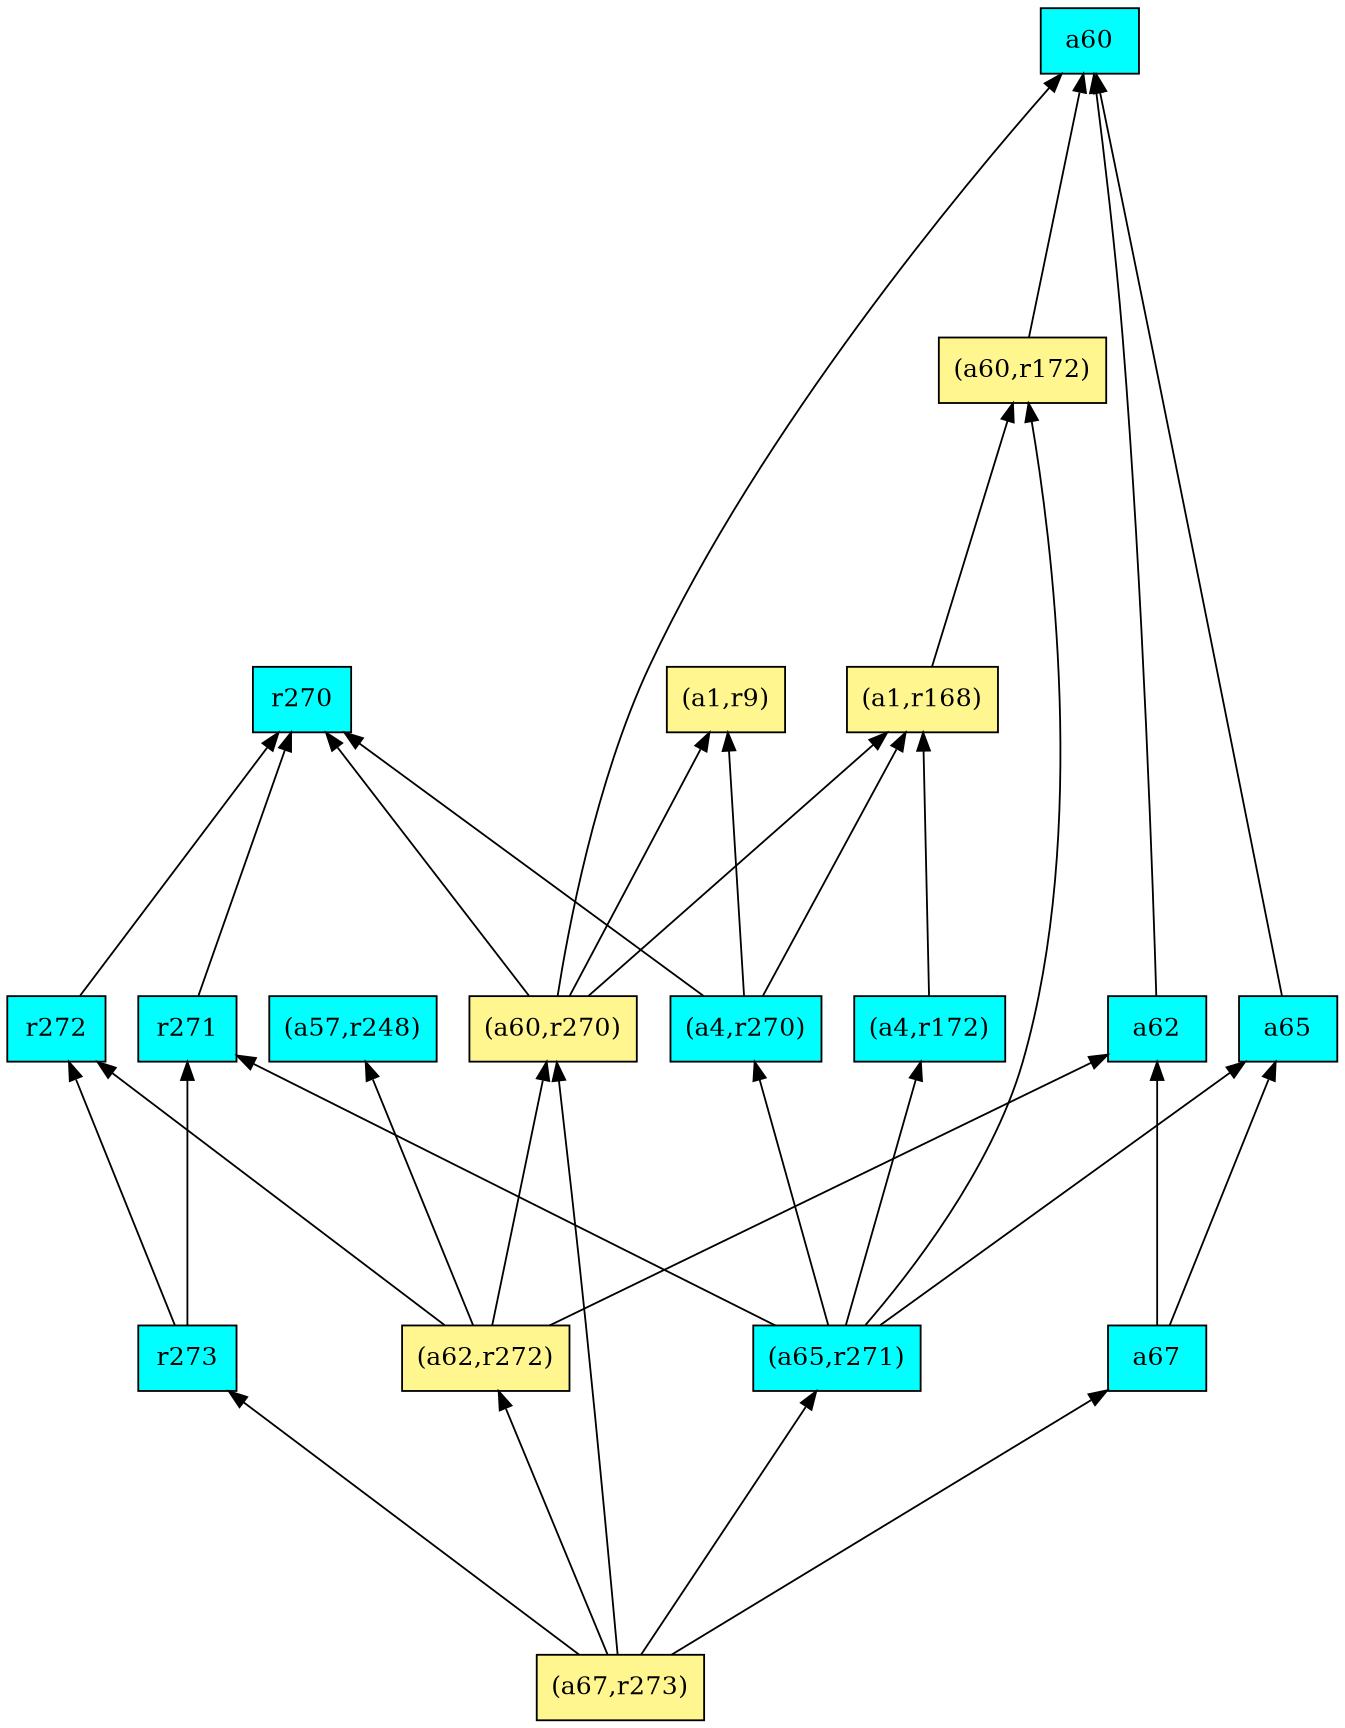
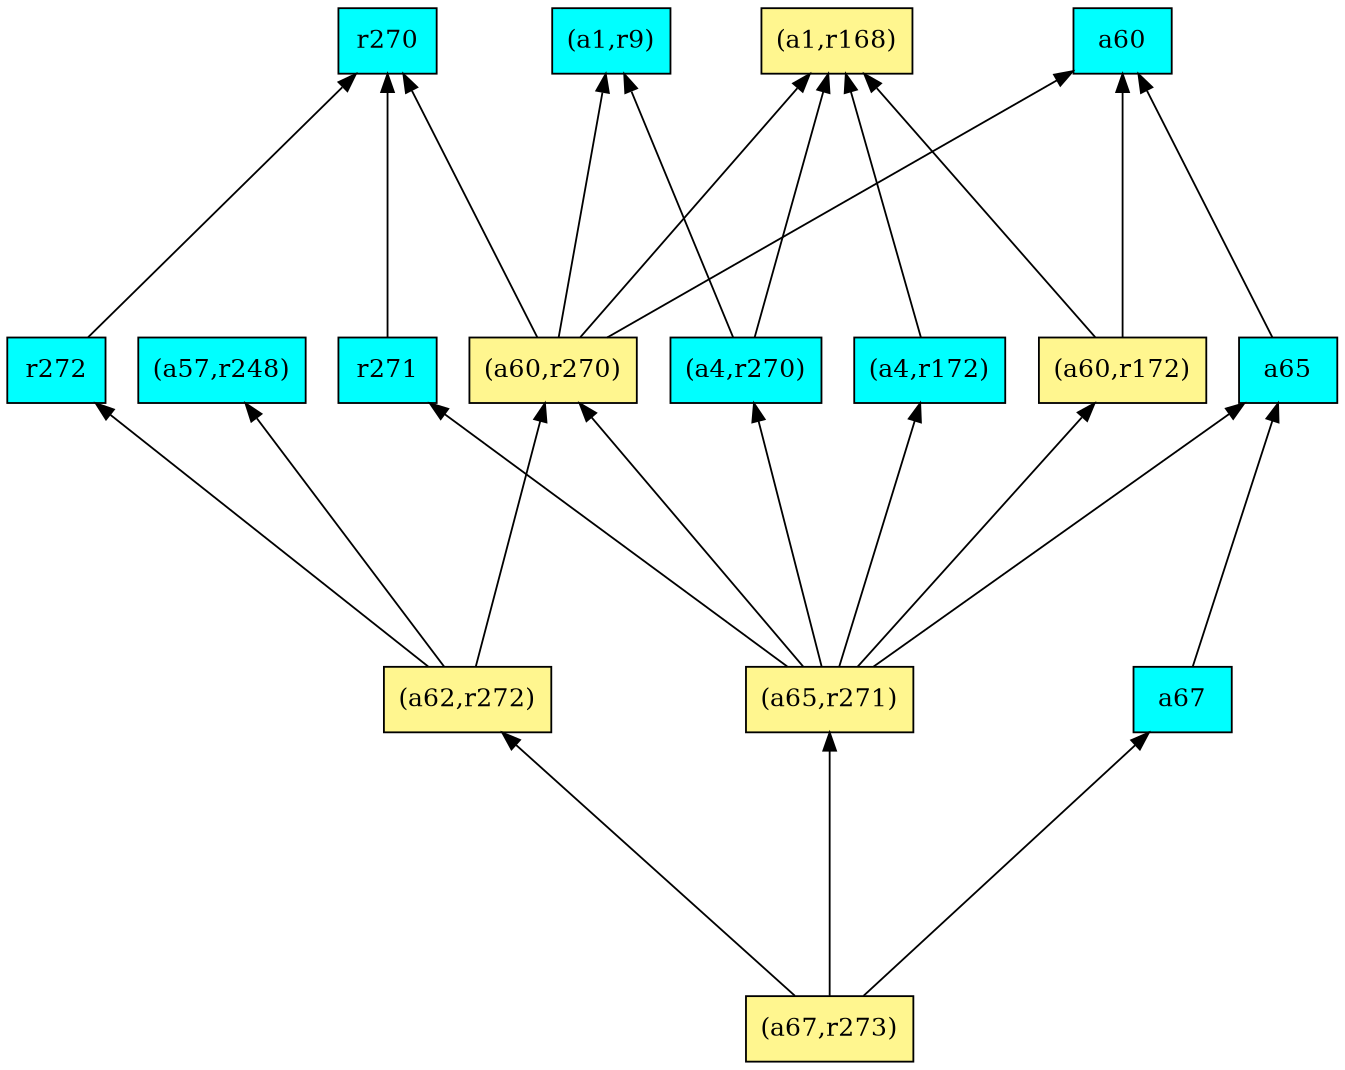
  digraph {
    rankdir=BT
    ranksep=2.0
    node [fillcolor=cyan shape=record style=filled]
-   n1 [fillcolor=khaki1 label="{(a1,r9)}"]
+   n1 [label="{(a1,r9)}"]
    n2 [label="{r272}"]
    n3 [label="{r270}"]
    n4 [label="{r271}"]
    n5 [fillcolor=khaki1 label="{(a1,r168)}"]
    n6 [label="{a67}"]
    n7 [label="{a65}"]
-   n8 [label="{a62}"]
    n9 [label="{a60}"]
    n10 [label="{(a4,r172)}"]
    n11 [fillcolor=khaki1 label="{(a67,r273)}"]
-   n12 [label="{(a65,r271)}"]
+   n12 [fillcolor=khaki1 label="{(a65,r271)}"]
    n13 [fillcolor=khaki1 label="{(a62,r272)}"]
-   n14 [label="{r273}"]
    n15 [fillcolor=khaki1 label="{(a60,r172)}"]
    n16 [fillcolor=khaki1 label="{(a60,r270)}"]
    n17 [label="{(a4,r270)}"]
    n18 [label="{(a57,r248)}"]
    n2 -> n3
    n4 -> n3
    n6 -> n7
-   n6 -> n8
    n7 -> n9
-   n8 -> n9
    n10 -> n5
    n11 -> n6
    n11 -> n12
    n11 -> n13
-   n11 -> n14
    n12 -> n4
    n12 -> n7
    n12 -> n10
    n12 -> n15
-   n11 -> n16
+   n12 -> n16
    n12 -> n17
    n13 -> n2
-   n13 -> n8
    n13 -> n16
    n13 -> n18
-   n14 -> n2
-   n14 -> n4
-   n5 -> n15
+   n15 -> n5
    n15 -> n9
    n16 -> n1
    n16 -> n3
    n16 -> n5
    n16 -> n9
    n17 -> n1
-   n17 -> n3
    n17 -> n5
  }
